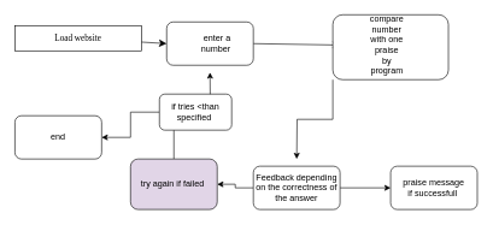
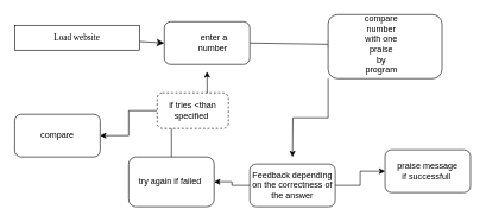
  <mxCell id="0" />
  <mxCell id="1" parent="0" />
  <mxCell id="2" style="edgeStyle=none;html=1;labelBackgroundColor=none;startFill=0;startSize=8;endFill=1;endSize=8;fontFamily=Verdana;fontSize=12;" parent="1" source="3" edge="1"><mxGeometry relative="1" as="geometry"><mxPoint x="230" y="60" as="targetPoint" /><Array as="points"><mxPoint x="230" y="60" /></Array></mxGeometry></mxCell>
  <mxCell id="3" value="Load website" style="whiteSpace=wrap;html=1;rounded=0;shadow=0;comic=0;labelBackgroundColor=none;strokeWidth=1;fontFamily=Verdana;fontSize=12;align=center;" parent="1" vertex="1"><mxGeometry x="20" y="35" width="175" height="35" as="geometry" /></mxCell>
  <mxCell id="4" style="edgeStyle=none;html=1;labelBackgroundColor=none;startFill=0;startSize=8;endFill=1;endSize=8;fontFamily=Verdana;fontSize=12;exitX=1;exitY=0.5;exitDx=0;exitDy=0;" parent="1" source="5" edge="1"><mxGeometry relative="1" as="geometry"><mxPoint x="360" y="110.133" as="sourcePoint" /><mxPoint x="470" y="62" as="targetPoint" /></mxGeometry></mxCell>
  <mxCell id="5" value="" style="rounded=1;whiteSpace=wrap;html=1;" vertex="1" parent="1"><mxGeometry x="230" y="30" width="120" height="60" as="geometry" /></mxCell>
  <mxCell id="6" value="enter a number&amp;nbsp;" style="text;html=1;strokeColor=none;fillColor=none;align=center;verticalAlign=middle;whiteSpace=wrap;rounded=0;" vertex="1" parent="1"><mxGeometry x="280" y="50" width="40" height="20" as="geometry" /></mxCell>
  <mxCell id="7" style="edgeStyle=orthogonalEdgeStyle;rounded=0;orthogonalLoop=1;jettySize=auto;html=1;exitX=0;exitY=1;exitDx=0;exitDy=0;" edge="1" parent="1" source="8"><mxGeometry relative="1" as="geometry"><mxPoint x="410" y="220" as="targetPoint" /></mxGeometry></mxCell>
  <mxCell id="8" value="" style="rounded=1;whiteSpace=wrap;html=1;" vertex="1" parent="1"><mxGeometry x="460" y="20" width="160" height="90" as="geometry" /></mxCell>
  <mxCell id="9" value="compare number with one praise by program" style="text;html=1;strokeColor=none;fillColor=none;align=center;verticalAlign=middle;whiteSpace=wrap;rounded=0;" vertex="1" parent="1"><mxGeometry x="515" y="52" width="40" height="20" as="geometry" /></mxCell>
  <mxCell id="10" style="edgeStyle=orthogonalEdgeStyle;rounded=0;orthogonalLoop=1;jettySize=auto;html=1;exitX=1;exitY=0.5;exitDx=0;exitDy=0;" edge="1" parent="1" source="12" target="13"><mxGeometry relative="1" as="geometry"><mxPoint x="620" y="260" as="targetPoint" /></mxGeometry></mxCell>
  <mxCell id="11" style="edgeStyle=orthogonalEdgeStyle;rounded=0;orthogonalLoop=1;jettySize=auto;html=1;exitX=0;exitY=0.5;exitDx=0;exitDy=0;" edge="1" parent="1" source="12" target="15"><mxGeometry relative="1" as="geometry"><mxPoint x="240" y="260" as="targetPoint" /></mxGeometry></mxCell>
  <mxCell id="12" value="Feedback depending on the correctness of the answer" style="rounded=1;whiteSpace=wrap;html=1;" vertex="1" parent="1"><mxGeometry x="350" y="230" width="120" height="60" as="geometry" /></mxCell>
- <mxCell id="13" value="praise message&lt;br&gt;if successfull&amp;nbsp;" style="rounded=1;whiteSpace=wrap;html=1;" vertex="1" parent="1"><mxGeometry x="540" y="230" width="120" height="60" as="geometry" /></mxCell>
+ <mxCell id="13" value="praise message&lt;br&gt;if successfull&amp;nbsp;" style="rounded=1;whiteSpace=wrap;html=1;" vertex="1" parent="1"><mxGeometry x="540" y="210" width="120" height="60" as="geometry" /></mxCell>
  <mxCell id="14" style="edgeStyle=orthogonalEdgeStyle;rounded=0;orthogonalLoop=1;jettySize=auto;html=1;exitX=0.5;exitY=0;exitDx=0;exitDy=0;" edge="1" parent="1" source="15"><mxGeometry relative="1" as="geometry"><mxPoint x="290" y="100" as="targetPoint" /></mxGeometry></mxCell>
- <mxCell id="15" value="try again if failed&amp;nbsp;" style="rounded=1;whiteSpace=wrap;html=1;fillColor=#e1d5e7;" vertex="1" parent="1"><mxGeometry x="180" y="220" width="120" height="70" as="geometry" /></mxCell>
+ <mxCell id="15" value="try again if failed&amp;nbsp;" style="rounded=1;whiteSpace=wrap;html=1;" vertex="1" parent="1"><mxGeometry x="180" y="220" width="120" height="70" as="geometry" /></mxCell>
  <mxCell id="16" style="edgeStyle=orthogonalEdgeStyle;rounded=0;orthogonalLoop=1;jettySize=auto;html=1;exitX=0;exitY=0.5;exitDx=0;exitDy=0;" edge="1" parent="1" source="17" target="19"><mxGeometry relative="1" as="geometry"><mxPoint x="130" y="190" as="targetPoint" /></mxGeometry></mxCell>
- <mxCell id="17" value="if tries &amp;lt;than specified&amp;nbsp;" style="rounded=1;whiteSpace=wrap;html=1;" vertex="1" parent="1"><mxGeometry x="220" y="130" width="100" height="50" as="geometry" /></mxCell>
+ <mxCell id="17" value="if tries &amp;lt;than specified&amp;nbsp;" style="rounded=1;whiteSpace=wrap;html=1;dashed=1;" vertex="1" parent="1"><mxGeometry x="220" y="130" width="100" height="50" as="geometry" /></mxCell>
  <mxCell id="18" style="edgeStyle=orthogonalEdgeStyle;rounded=0;orthogonalLoop=1;jettySize=auto;html=1;exitX=0.5;exitY=1;exitDx=0;exitDy=0;" edge="1" parent="1" source="15" target="15"><mxGeometry relative="1" as="geometry" /></mxCell>
- <mxCell id="19" value="end" style="rounded=1;whiteSpace=wrap;html=1;" vertex="1" parent="1"><mxGeometry x="20" y="160" width="120" height="60" as="geometry" /></mxCell>
+ <mxCell id="19" value="compare" style="rounded=1;whiteSpace=wrap;html=1;" vertex="1" parent="1"><mxGeometry x="20" y="160" width="120" height="60" as="geometry" /></mxCell>
